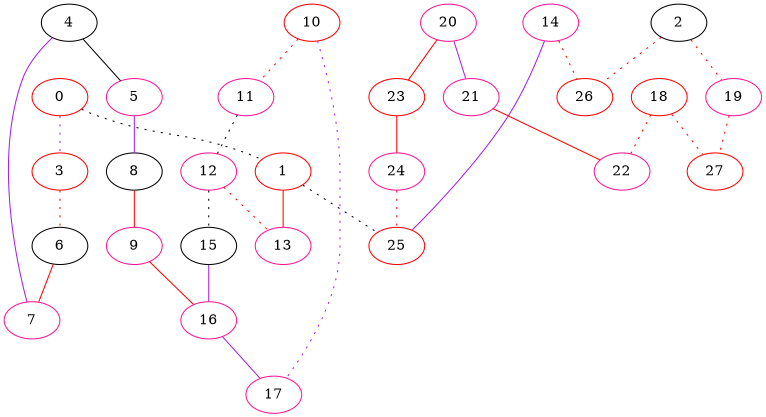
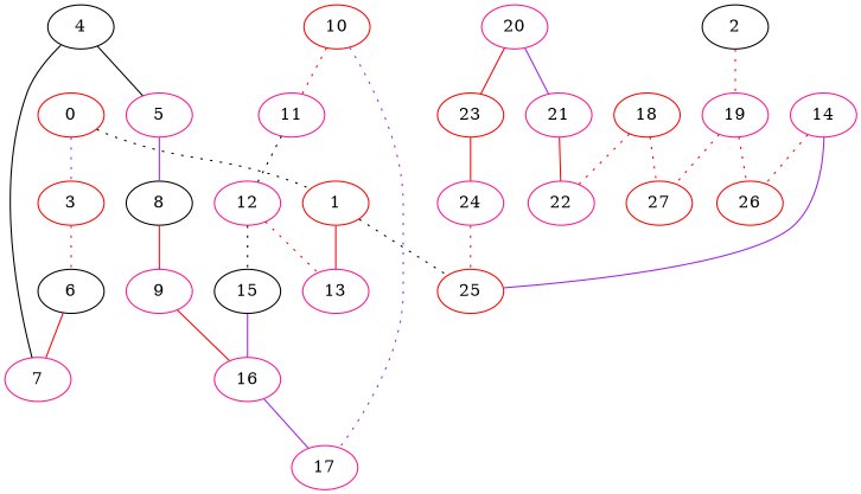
  graph {
    node [color=deeppink]
    edge [color=red style=dotted]
    n1 [color=red label=0]
    n2 [color=red label=1]
    n3 [color=red label=3]
    n4 [label=13]
    n5 [color=red label=25]
    n6 [color=black label=6]
    n7 [color=black label=2]
    n8 [label=19]
    n9 [label=7]
    n10 [color=red label=26]
    n11 [color=red label=27]
    n12 [color=black label=4]
    n13 [label=5]
    n14 [color=black label=8]
    n15 [label=9]
    n16 [label=16]
    n17 [label=17]
    n18 [color=red label=10]
    n19 [label=11]
    n20 [label=12]
    n21 [color=black label=15]
    n22 [label=14]
    n23 [color=red label=18]
    n24 [label=22]
    n25 [label=20]
    n26 [label=21]
    n27 [color=red label=23]
    n28 [label=24]
    n1 -- n2 [color=black]
    n1 -- n3 [color=purple]
    n2 -- n4 [style=solid]
    n2 -- n5 [color=black]
    n3 -- n6
    n6 -- n9 [style=solid]
    n7 -- n8
-   n7 -- n10
+   n8 -- n10
    n8 -- n11
-   n12 -- n9 [color=purple style=solid]
+   n12 -- n9 [color=black style=solid]
    n12 -- n13 [color=black style=solid]
    n13 -- n14 [color=purple style=solid]
    n14 -- n15 [style=solid]
    n15 -- n16 [style=solid]
    n16 -- n17 [color=purple style=solid]
    n18 -- n17 [color=purple]
    n18 -- n19
    n19 -- n20 [color=black]
    n20 -- n4
    n20 -- n21 [color=black]
    n21 -- n16 [color=purple style=solid]
    n22 -- n5 [color=purple style=solid]
    n22 -- n10
    n23 -- n11
    n23 -- n24
    n25 -- n26 [color=purple style=solid]
    n25 -- n27 [style=solid]
    n26 -- n24 [style=solid]
    n27 -- n28 [style=solid]
    n28 -- n5
  }
